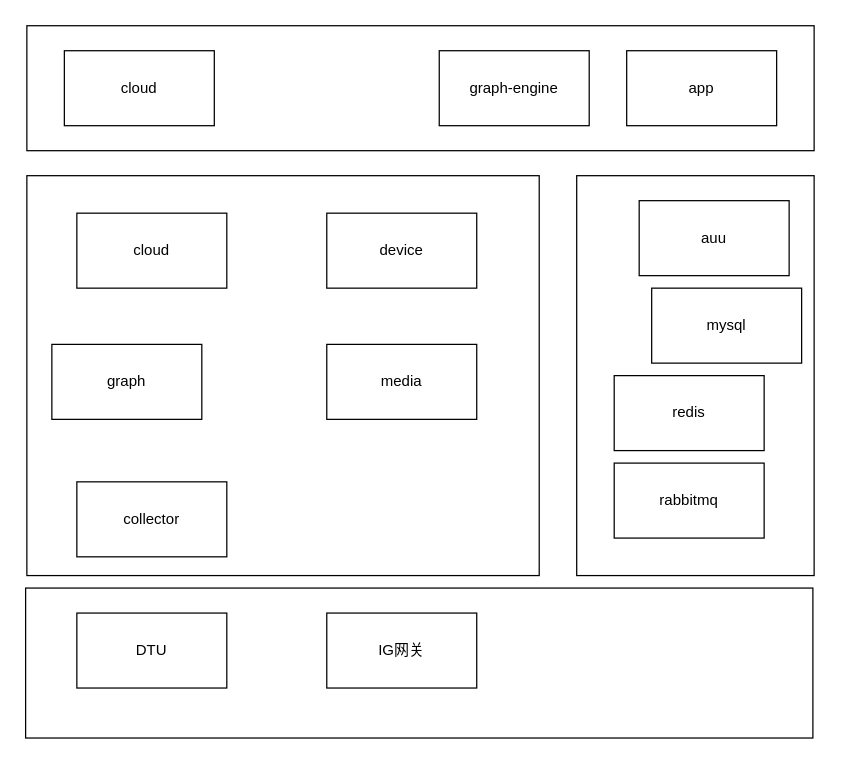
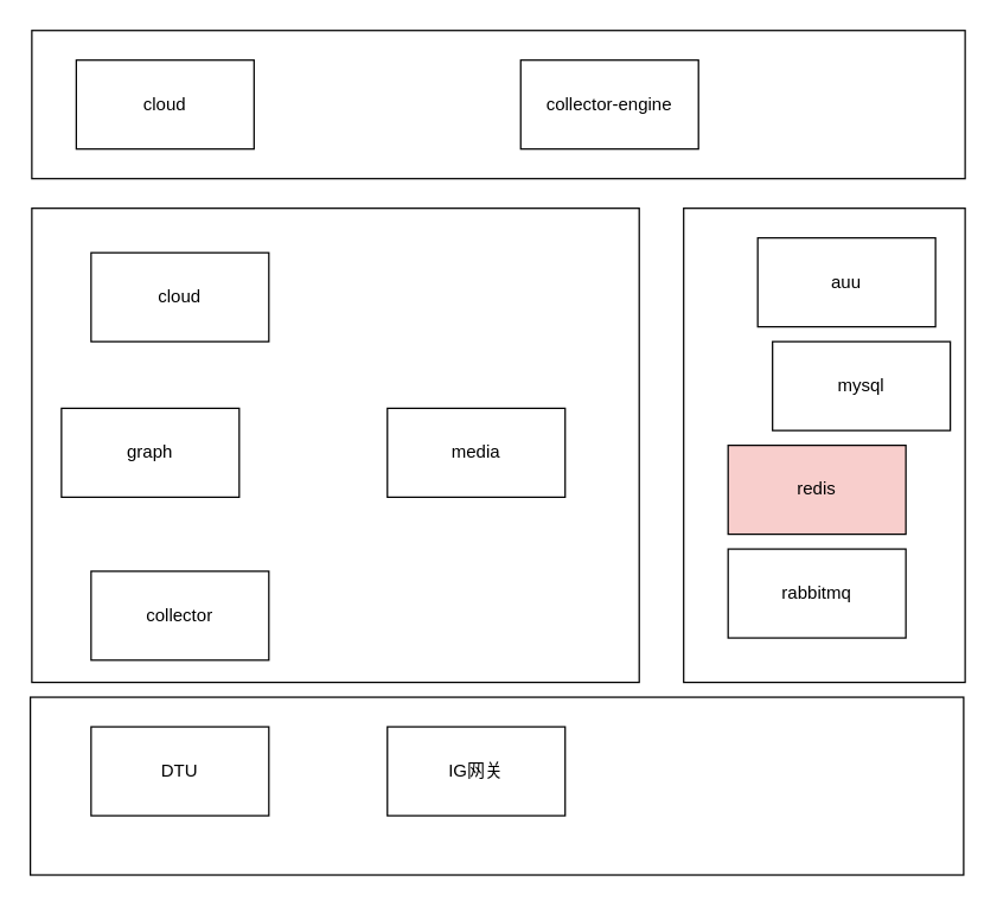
  <mxCell id="0" />
  <mxCell id="1" parent="0" />
  <mxCell id="2" value="" style="rounded=0;whiteSpace=wrap;html=1;" vertex="1" parent="1"><mxGeometry x="461" y="140" width="190" height="320" as="geometry" /></mxCell>
  <mxCell id="3" value="" style="rounded=0;whiteSpace=wrap;html=1;" vertex="1" parent="1"><mxGeometry x="21" y="20" width="630" height="100" as="geometry" /></mxCell>
  <mxCell id="4" value="cloud" style="rounded=0;whiteSpace=wrap;html=1;" vertex="1" parent="1"><mxGeometry x="51" y="40" width="120" height="60" as="geometry" /></mxCell>
- <mxCell id="5" value="graph-engine" style="rounded=0;whiteSpace=wrap;html=1;" vertex="1" parent="1"><mxGeometry x="351" y="40" width="120" height="60" as="geometry" /></mxCell>
- <mxCell id="6" value="app" style="rounded=0;whiteSpace=wrap;html=1;" vertex="1" parent="1"><mxGeometry x="501" y="40" width="120" height="60" as="geometry" /></mxCell>
+ <mxCell id="5" value="collector-engine" style="rounded=0;whiteSpace=wrap;html=1;" vertex="1" parent="1"><mxGeometry x="351" y="40" width="120" height="60" as="geometry" /></mxCell>
  <mxCell id="7" value="" style="rounded=0;whiteSpace=wrap;html=1;" vertex="1" parent="1"><mxGeometry x="21" y="140" width="410" height="320" as="geometry" /></mxCell>
  <mxCell id="8" value="auu" style="rounded=0;whiteSpace=wrap;html=1;" vertex="1" parent="1"><mxGeometry x="511" y="160" width="120" height="60" as="geometry" /></mxCell>
  <mxCell id="9" value="cloud" style="rounded=0;whiteSpace=wrap;html=1;" vertex="1" parent="1"><mxGeometry x="61" y="170" width="120" height="60" as="geometry" /></mxCell>
  <mxCell id="10" value="collector" style="rounded=0;whiteSpace=wrap;html=1;" vertex="1" parent="1"><mxGeometry x="61" y="385" width="120" height="60" as="geometry" /></mxCell>
- <mxCell id="11" value="device" style="rounded=0;whiteSpace=wrap;html=1;" vertex="1" parent="1"><mxGeometry x="261" y="170" width="120" height="60" as="geometry" /></mxCell>
  <mxCell id="12" value="graph" style="rounded=0;whiteSpace=wrap;html=1;" vertex="1" parent="1"><mxGeometry x="41" y="275" width="120" height="60" as="geometry" /></mxCell>
  <mxCell id="13" value="media" style="rounded=0;whiteSpace=wrap;html=1;" vertex="1" parent="1"><mxGeometry x="261" y="275" width="120" height="60" as="geometry" /></mxCell>
  <mxCell id="14" value="mysql" style="rounded=0;whiteSpace=wrap;html=1;" vertex="1" parent="1"><mxGeometry x="521" y="230" width="120" height="60" as="geometry" /></mxCell>
- <mxCell id="15" value="redis" style="rounded=0;whiteSpace=wrap;html=1;" vertex="1" parent="1"><mxGeometry x="491" y="300" width="120" height="60" as="geometry" /></mxCell>
+ <mxCell id="15" value="redis" style="rounded=0;whiteSpace=wrap;html=1;fillColor=#f8cecc;" vertex="1" parent="1"><mxGeometry x="491" y="300" width="120" height="60" as="geometry" /></mxCell>
  <mxCell id="16" value="rabbitmq" style="rounded=0;whiteSpace=wrap;html=1;" vertex="1" parent="1"><mxGeometry x="491" y="370" width="120" height="60" as="geometry" /></mxCell>
  <mxCell id="17" value="" style="rounded=0;whiteSpace=wrap;html=1;" vertex="1" parent="1"><mxGeometry x="20" y="470" width="630" height="120" as="geometry" /></mxCell>
  <mxCell id="18" value="DTU" style="rounded=0;whiteSpace=wrap;html=1;" vertex="1" parent="1"><mxGeometry x="61" y="490" width="120" height="60" as="geometry" /></mxCell>
  <mxCell id="19" value="IG网关" style="rounded=0;whiteSpace=wrap;html=1;" vertex="1" parent="1"><mxGeometry x="261" y="490" width="120" height="60" as="geometry" /></mxCell>
